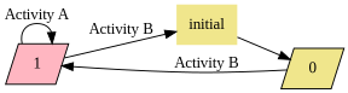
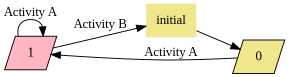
  digraph {
    fontname="Liberation Serif"
    rankdir=LR
    node [fillcolor=khaki fontname="Liberation Serif" shape=parallelogram style=filled]
    edge [fontname="Liberation Serif"]
    1 [fillcolor=lightpink]
    0
    initial [shape=plaintext]
    1 -> 1 [label="Activity A"]
    1 -> initial [label="Activity B"]
-   0 -> 1 [label="Activity B"]
+   0 -> 1 [label="Activity A"]
    initial -> 0
  }
